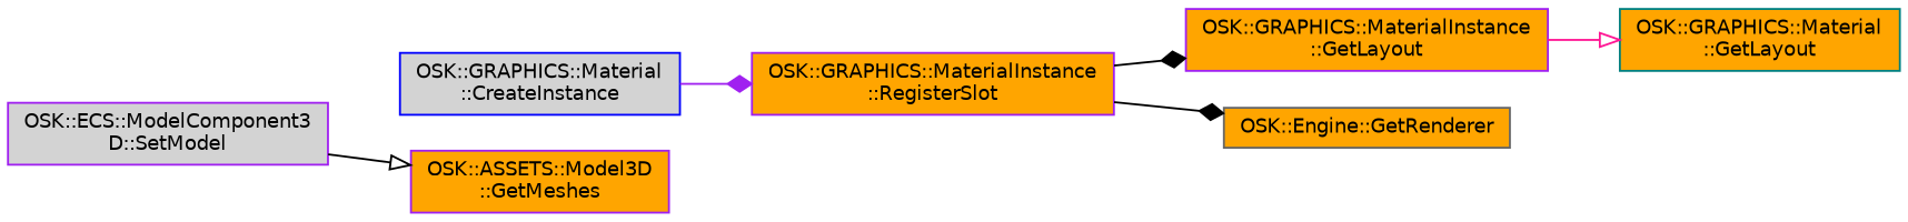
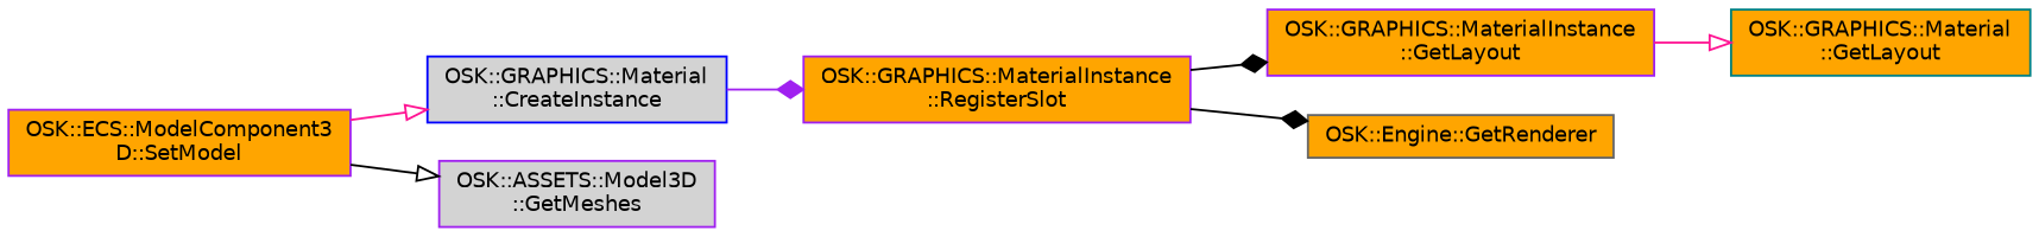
  digraph {
    rankdir=LR
    node [color=purple fillcolor=orange fontname=Helvetica fontsize=10 shape=record style=filled]
    edge [arrowhead=onormal color=black fontname=Helvetica fontsize=10 labelfontname=Helvetica labelfontsize=10 style=solid]
-   n1 [fillcolor=lightgrey fontcolor=black height=0.2 label="OSK::ECS::ModelComponent3\lD::SetModel" width=0.4]
+   n1 [fontcolor=black height=0.2 label="OSK::ECS::ModelComponent3\lD::SetModel" width=0.4]
    n2 [color=blue fillcolor=lightgrey height=0.2 label="OSK::GRAPHICS::Material\l::CreateInstance" width=0.4]
-   n3 [height=0.2 label="OSK::ASSETS::Model3D\l::GetMeshes" width=0.4]
+   n3 [fillcolor=lightgrey height=0.2 label="OSK::ASSETS::Model3D\l::GetMeshes" width=0.4]
    n4 [height=0.2 label="OSK::GRAPHICS::MaterialInstance\l::RegisterSlot" width=0.4]
    n5 [height=0.2 label="OSK::GRAPHICS::MaterialInstance\l::GetLayout" width=0.4]
    n6 [color=gray40 height=0.2 label="OSK::Engine::GetRenderer" width=0.4]
    n7 [color=teal height=0.2 label="OSK::GRAPHICS::Material\l::GetLayout" width=0.4]
+   n1 -> n2 [color=deeppink]
    n1 -> n3
    n2 -> n4 [arrowhead=diamond color=purple]
    n4 -> n5 [arrowhead=diamond]
    n4 -> n6 [arrowhead=diamond]
    n5 -> n7 [color=deeppink]
  }
